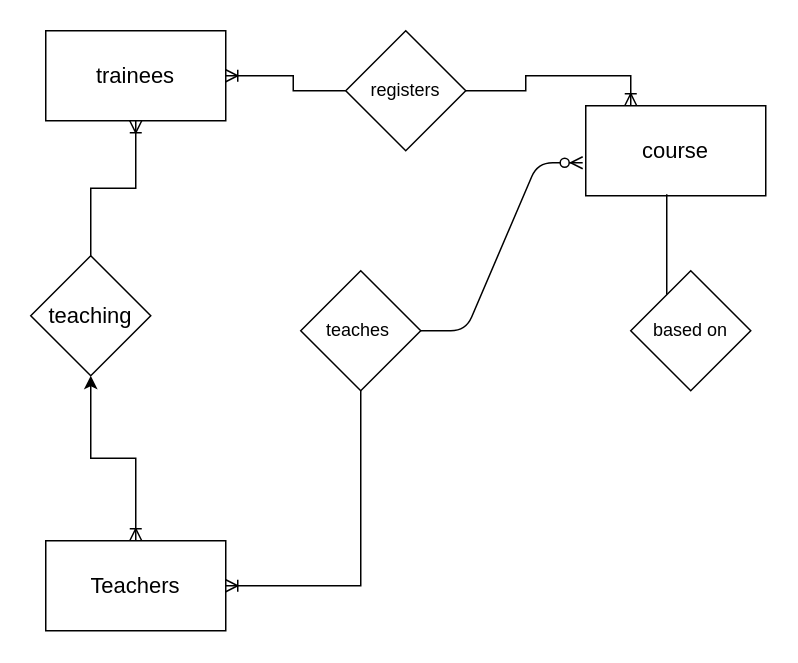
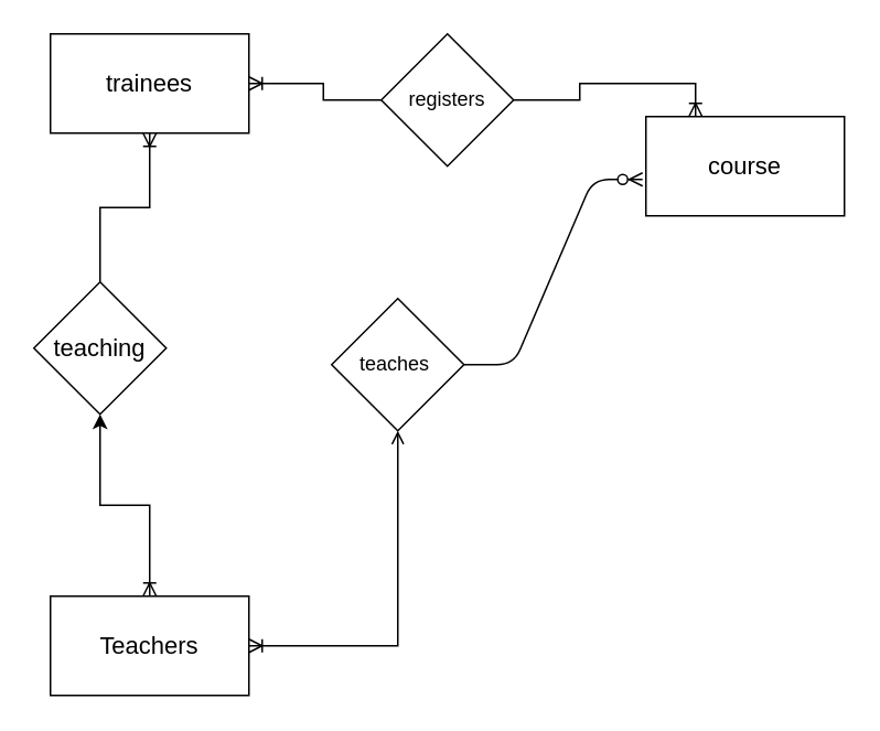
  <mxCell id="0" />
  <mxCell id="1" parent="0" />
  <mxCell id="2" value="&lt;span style=&quot;font-size: 11pt ; line-height: 107% ; font-family: &amp;#34;calibri&amp;#34; , sans-serif&quot;&gt;trainees&lt;/span&gt;&lt;span style=&quot;font-size: 11.0pt ; line-height: 107% ; font-family: &amp;#34;calibri&amp;#34; , sans-serif&quot;&gt;&lt;/span&gt;" style="rounded=0;whiteSpace=wrap;html=1;" parent="1" vertex="1"><mxGeometry x="30" y="20" width="120" height="60" as="geometry" /></mxCell>
- <mxCell id="3" style="edgeStyle=orthogonalEdgeStyle;rounded=0;orthogonalLoop=1;jettySize=auto;html=1;entryX=0.5;entryY=1;entryDx=0;entryDy=0;endArrow=none;endFill=0;startArrow=ERoneToMany;startFill=0;" parent="1" source="4" target="14" edge="1"><mxGeometry relative="1" as="geometry" /></mxCell>
+ <mxCell id="3" style="edgeStyle=orthogonalEdgeStyle;rounded=0;orthogonalLoop=1;jettySize=auto;html=1;entryX=0.5;entryY=1;entryDx=0;entryDy=0;endArrow=open;endFill=0;startArrow=ERoneToMany;startFill=0;" parent="1" source="4" target="14" edge="1"><mxGeometry relative="1" as="geometry" /></mxCell>
  <mxCell id="4" value="&lt;span style=&quot;font-size: 11pt ; line-height: 107% ; font-family: &amp;#34;calibri&amp;#34; , sans-serif ; background-color: rgb(255 , 255 , 255)&quot;&gt;Teachers&lt;/span&gt;" style="rounded=0;whiteSpace=wrap;html=1;" parent="1" vertex="1"><mxGeometry x="30" y="360" width="120" height="60" as="geometry" /></mxCell>
  <mxCell id="5" value="&lt;span style=&quot;font-size: 11pt ; line-height: 107% ; font-family: &amp;#34;calibri&amp;#34; , sans-serif ; background-color: rgb(255 , 255 , 255)&quot;&gt;course&lt;/span&gt;&lt;span style=&quot;font-size: 11.0pt ; line-height: 107% ; font-family: &amp;#34;calibri&amp;#34; , sans-serif&quot;&gt;&lt;/span&gt;" style="whiteSpace=wrap;html=1;" parent="1" vertex="1"><mxGeometry x="390" y="70" width="120" height="60" as="geometry" /></mxCell>
  <mxCell id="6" style="edgeStyle=orthogonalEdgeStyle;rounded=0;orthogonalLoop=1;jettySize=auto;html=1;entryX=0.5;entryY=0;entryDx=0;entryDy=0;endArrow=ERoneToMany;endFill=0;startArrow=classic;startFill=1;" parent="1" source="8" target="4" edge="1"><mxGeometry relative="1" as="geometry" /></mxCell>
  <mxCell id="7" style="edgeStyle=orthogonalEdgeStyle;rounded=0;orthogonalLoop=1;jettySize=auto;html=1;endArrow=ERoneToMany;endFill=0;startArrow=none;startFill=0;" parent="1" source="8" target="2" edge="1"><mxGeometry relative="1" as="geometry" /></mxCell>
  <mxCell id="8" value="&lt;span style=&quot;font-size: 11.0pt ; line-height: 107% ; font-family: &amp;#34;calibri&amp;#34; , sans-serif&quot;&gt;teaching&lt;/span&gt;" style="rhombus;whiteSpace=wrap;html=1;" parent="1" vertex="1"><mxGeometry x="20" y="170" width="80" height="80" as="geometry" /></mxCell>
- <mxCell id="9" style="edgeStyle=orthogonalEdgeStyle;rounded=0;orthogonalLoop=1;jettySize=auto;html=1;endArrow=none;endFill=0;entryX=0.45;entryY=0.983;entryDx=0;entryDy=0;entryPerimeter=0;" parent="1" source="10" target="5" edge="1"><mxGeometry relative="1" as="geometry"><mxPoint x="410" y="190" as="targetPoint" /><Array as="points"><mxPoint x="460" y="260" /><mxPoint x="460" y="190" /><mxPoint x="444" y="190" /></Array></mxGeometry></mxCell>
- <mxCell id="10" value="based on" style="rhombus;whiteSpace=wrap;html=1;" parent="1" vertex="1"><mxGeometry x="420" y="180" width="80" height="80" as="geometry" /></mxCell>
  <mxCell id="11" style="edgeStyle=orthogonalEdgeStyle;rounded=0;orthogonalLoop=1;jettySize=auto;html=1;endArrow=ERoneToMany;endFill=0;" parent="1" source="13" edge="1"><mxGeometry relative="1" as="geometry"><mxPoint x="150" y="50" as="targetPoint" /><Array as="points"><mxPoint x="195" y="60" /><mxPoint x="195" y="50" /></Array></mxGeometry></mxCell>
  <mxCell id="12" style="edgeStyle=orthogonalEdgeStyle;rounded=0;orthogonalLoop=1;jettySize=auto;html=1;entryX=0.25;entryY=0;entryDx=0;entryDy=0;endArrow=ERoneToMany;endFill=0;" parent="1" source="13" target="5" edge="1"><mxGeometry relative="1" as="geometry" /></mxCell>
  <mxCell id="13" value="registers" style="rhombus;whiteSpace=wrap;html=1;" parent="1" vertex="1"><mxGeometry x="230" y="20" width="80" height="80" as="geometry" /></mxCell>
  <mxCell id="14" value="teaches&amp;nbsp;" style="rhombus;whiteSpace=wrap;html=1;" parent="1" vertex="1"><mxGeometry x="200" y="180" width="80" height="80" as="geometry" /></mxCell>
  <mxCell id="15" value="" style="edgeStyle=entityRelationEdgeStyle;fontSize=12;html=1;endArrow=ERzeroToMany;endFill=1;exitX=1;exitY=0.5;exitDx=0;exitDy=0;entryX=-0.017;entryY=0.633;entryDx=0;entryDy=0;entryPerimeter=0;" parent="1" edge="1" target="5" source="14"><mxGeometry width="100" height="100" relative="1" as="geometry"><mxPoint x="390" y="340" as="sourcePoint" /><mxPoint x="370" y="210" as="targetPoint" /></mxGeometry></mxCell>
